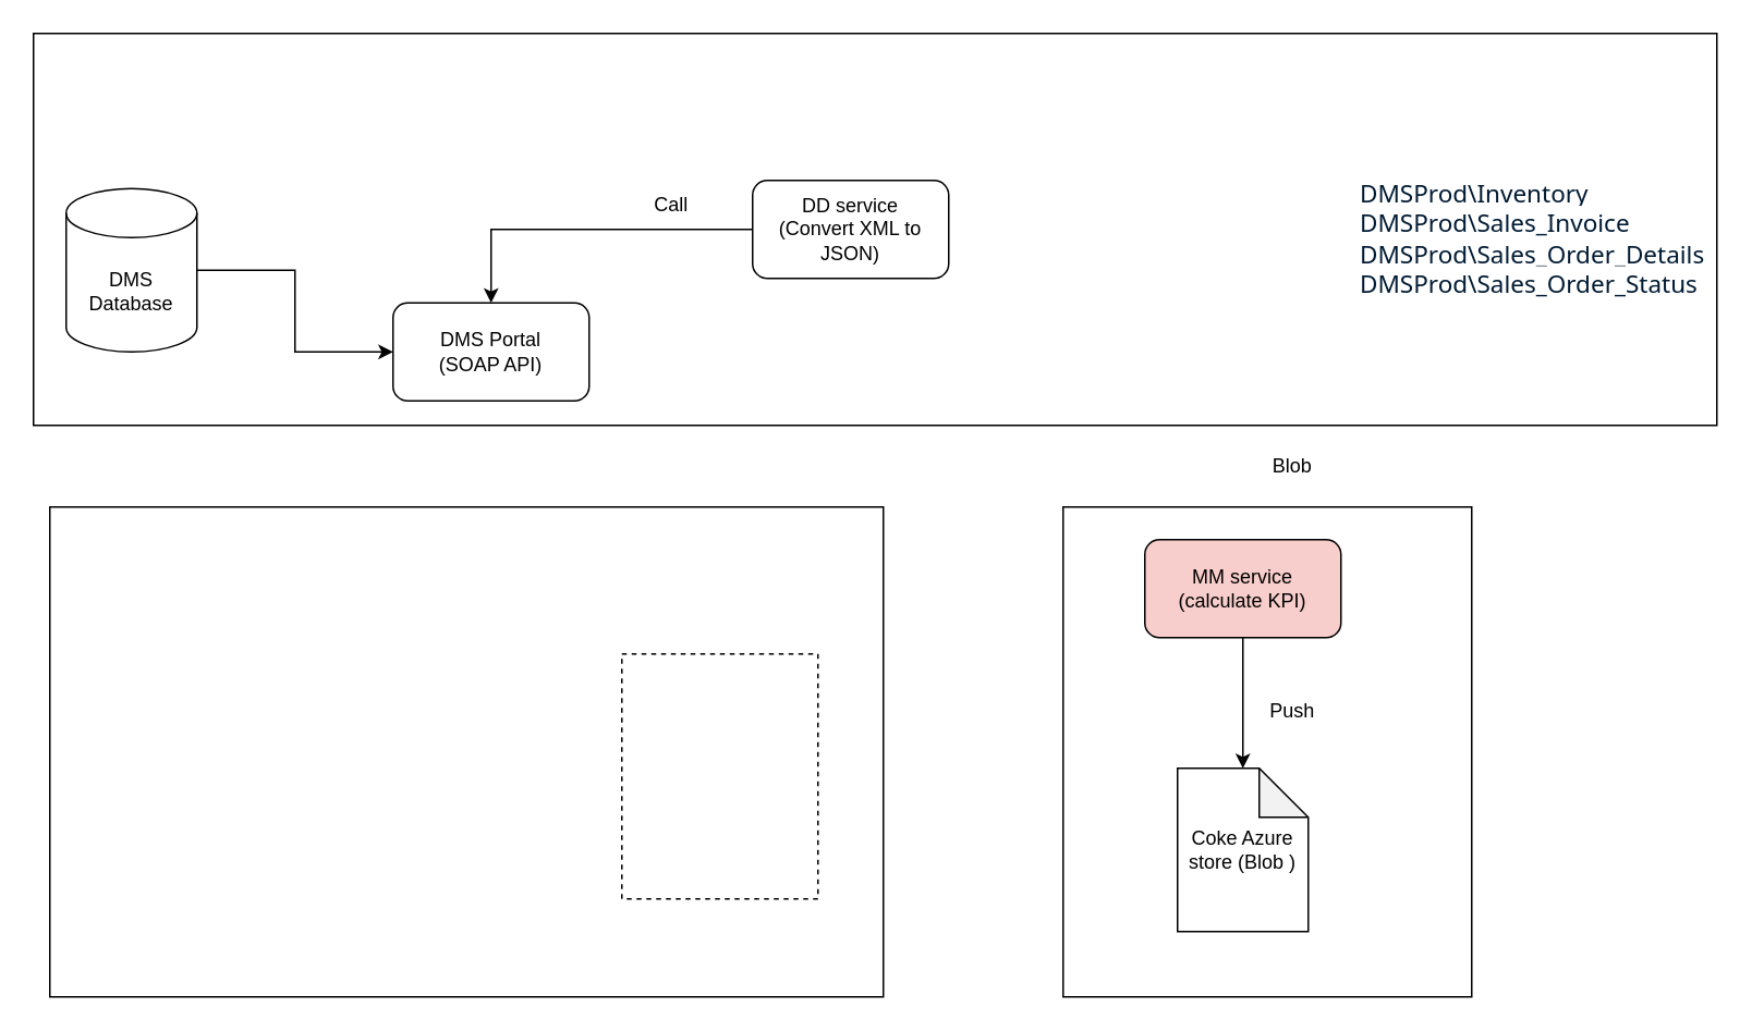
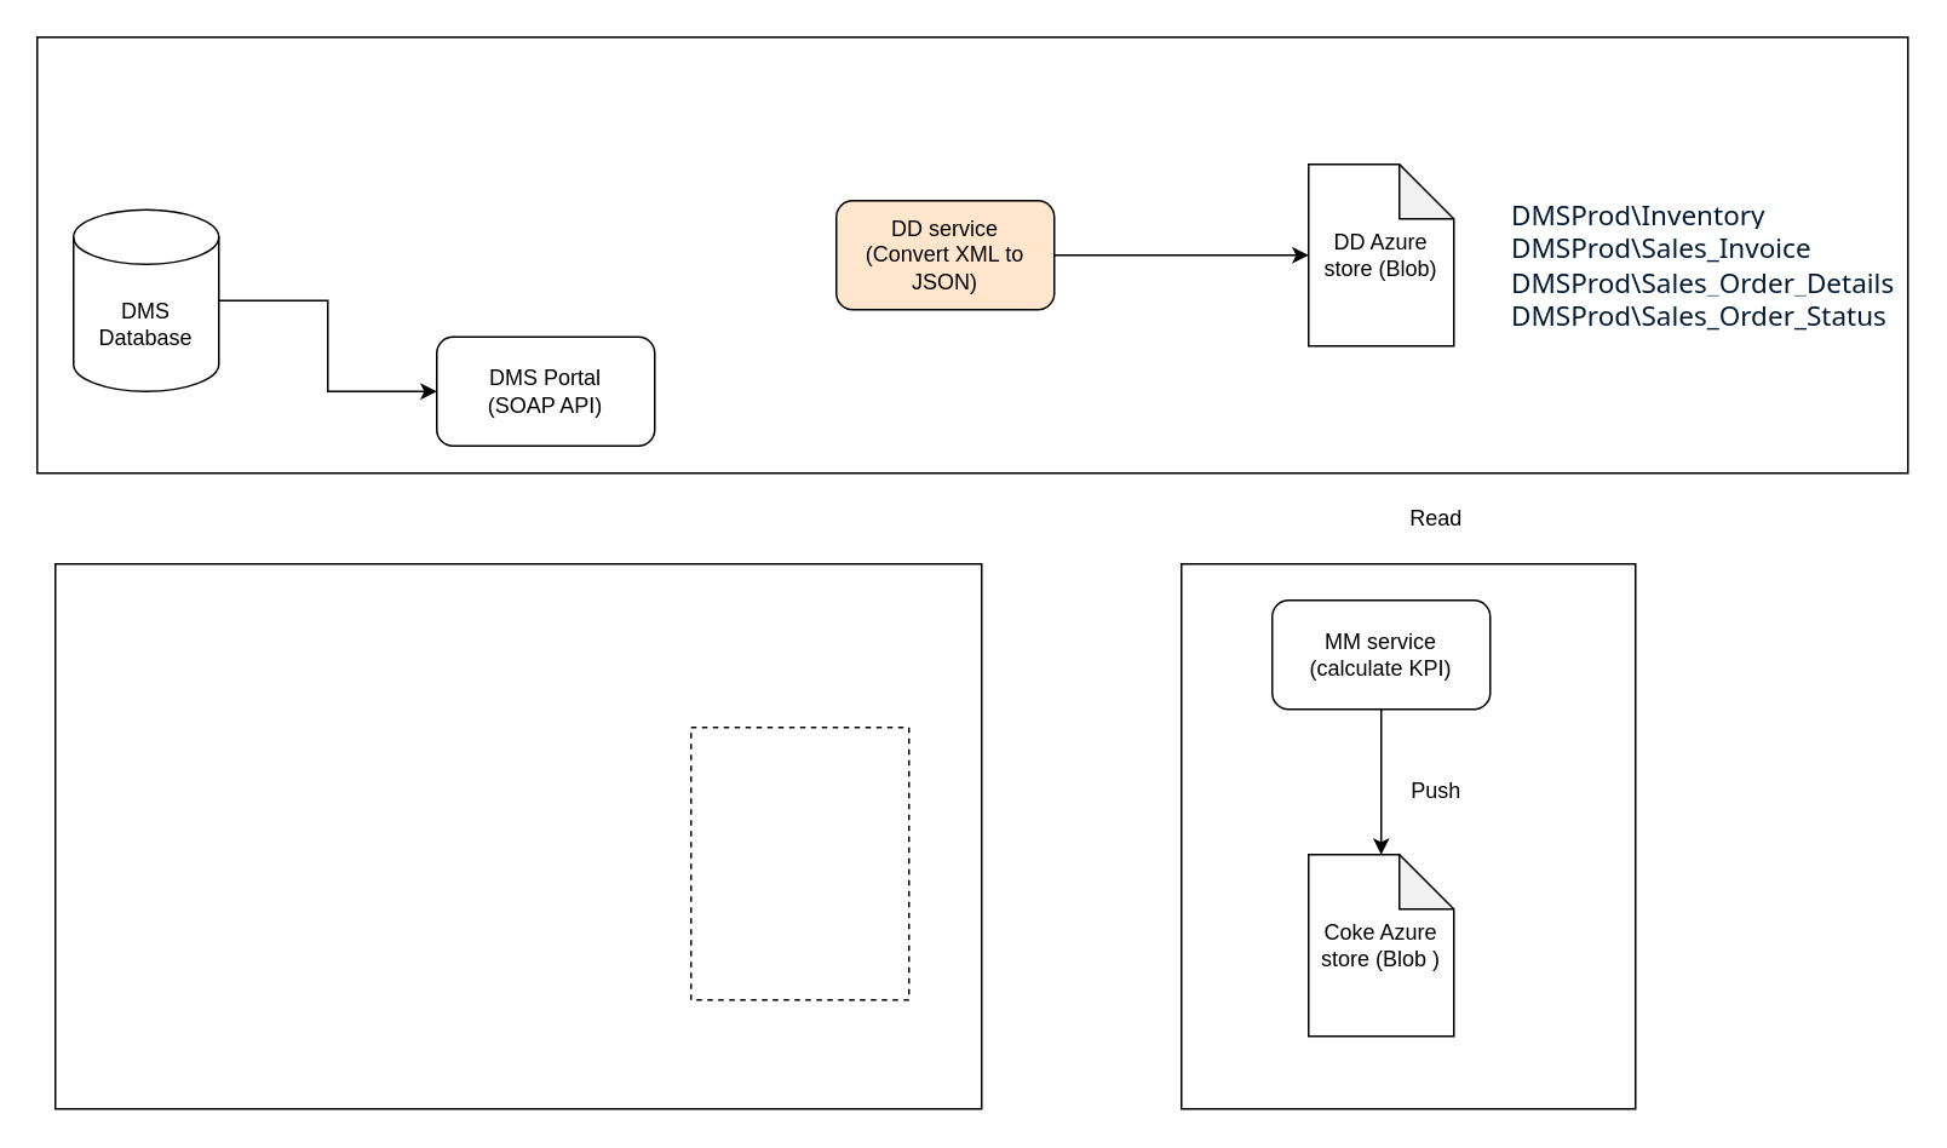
  <mxCell id="0" />
  <mxCell id="1" parent="0" />
  <mxCell id="2" value="" style="rounded=0;whiteSpace=wrap;html=1;" vertex="1" parent="1"><mxGeometry x="650" y="310" width="250" height="300" as="geometry" /></mxCell>
  <mxCell id="3" value="" style="rounded=0;whiteSpace=wrap;html=1;" vertex="1" parent="1"><mxGeometry x="20" y="20" width="1030" height="240" as="geometry" /></mxCell>
  <mxCell id="4" value="DMS Portal&lt;br&gt;(SOAP API)" style="rounded=1;whiteSpace=wrap;html=1;" vertex="1" parent="1"><mxGeometry x="240" y="185" width="120" height="60" as="geometry" /></mxCell>
  <mxCell id="5" style="edgeStyle=orthogonalEdgeStyle;rounded=0;orthogonalLoop=1;jettySize=auto;html=1;entryX=0;entryY=0.5;entryDx=0;entryDy=0;" edge="1" parent="1" source="6" target="4"><mxGeometry relative="1" as="geometry" /></mxCell>
  <mxCell id="6" value="DMS Database" style="shape=cylinder3;whiteSpace=wrap;html=1;boundedLbl=1;backgroundOutline=1;size=15;" vertex="1" parent="1"><mxGeometry x="40" y="115" width="80" height="100" as="geometry" /></mxCell>
- <mxCell id="7" style="edgeStyle=orthogonalEdgeStyle;rounded=0;orthogonalLoop=1;jettySize=auto;html=1;" edge="1" parent="1" source="9" target="4"><mxGeometry relative="1" as="geometry" /></mxCell>
- <mxCell id="9" value="DD service&lt;br&gt;(Convert XML to JSON)" style="rounded=1;whiteSpace=wrap;html=1;" vertex="1" parent="1"><mxGeometry x="460" y="110" width="120" height="60" as="geometry" /></mxCell>
+ <mxCell id="8" style="edgeStyle=orthogonalEdgeStyle;rounded=0;orthogonalLoop=1;jettySize=auto;html=1;entryX=0;entryY=0.5;entryDx=0;entryDy=0;entryPerimeter=0;" edge="1" parent="1" source="9" target="10"><mxGeometry relative="1" as="geometry" /></mxCell>
+ <mxCell id="9" value="DD service&lt;br&gt;(Convert XML to JSON)" style="rounded=1;whiteSpace=wrap;html=1;fillColor=#ffe6cc;" vertex="1" parent="1"><mxGeometry x="460" y="110" width="120" height="60" as="geometry" /></mxCell>
+ <mxCell id="10" value="DD Azure store (Blob)" style="shape=note;whiteSpace=wrap;html=1;backgroundOutline=1;darkOpacity=0.05;" vertex="1" parent="1"><mxGeometry x="720" y="90" width="80" height="100" as="geometry" /></mxCell>
  <mxCell id="11" value="Coke Azure store (Blob )" style="shape=note;whiteSpace=wrap;html=1;backgroundOutline=1;darkOpacity=0.05;" vertex="1" parent="1"><mxGeometry x="720" y="470" width="80" height="100" as="geometry" /></mxCell>
- <mxCell id="12" value="Call" style="text;html=1;align=center;verticalAlign=middle;resizable=0;points=[];autosize=1;strokeColor=none;fillColor=none;" vertex="1" parent="1"><mxGeometry x="390" y="110" width="40" height="30" as="geometry" /></mxCell>
  <mxCell id="13" style="edgeStyle=orthogonalEdgeStyle;rounded=0;orthogonalLoop=1;jettySize=auto;html=1;" edge="1" parent="1" source="14"><mxGeometry relative="1" as="geometry"><mxPoint x="760" y="470" as="targetPoint" /></mxGeometry></mxCell>
- <mxCell id="14" value="MM service&lt;br&gt;(calculate KPI)" style="rounded=1;whiteSpace=wrap;html=1;fillColor=#f8cecc;" vertex="1" parent="1"><mxGeometry x="700" y="330" width="120" height="60" as="geometry" /></mxCell>
+ <mxCell id="14" value="MM service&lt;br&gt;(calculate KPI)" style="rounded=1;whiteSpace=wrap;html=1;" vertex="1" parent="1"><mxGeometry x="700" y="330" width="120" height="60" as="geometry" /></mxCell>
  <mxCell id="15" value="&lt;span style=&quot;color: rgb(0, 26, 51); font-family: SegoeuiPc, &amp;quot;Segoe UI&amp;quot;, &amp;quot;San Francisco&amp;quot;, &amp;quot;Helvetica Neue&amp;quot;, Helvetica, &amp;quot;Lucida Grande&amp;quot;, Roboto, Ubuntu, Tahoma, &amp;quot;Microsoft Sans Serif&amp;quot;, Arial, sans-serif; font-size: 15px; background-color: rgb(255, 255, 255);&quot;&gt;DMSProd\Inventory&lt;br&gt;DMSProd\Sales_Invoice&lt;br&gt;DMSProd\Sales_Order_Details&lt;br&gt;DMSProd\Sales_Order_Status&lt;/span&gt;" style="text;html=1;align=left;verticalAlign=middle;resizable=0;points=[];autosize=1;strokeColor=none;fillColor=none;" vertex="1" parent="1"><mxGeometry x="830" y="100" width="220" height="90" as="geometry" /></mxCell>
- <mxCell id="16" value="Blob" style="text;html=1;align=center;verticalAlign=middle;resizable=0;points=[];autosize=1;strokeColor=none;fillColor=none;" vertex="1" parent="1"><mxGeometry x="765" y="270" width="50" height="30" as="geometry" /></mxCell>
+ <mxCell id="16" value="Read" style="text;html=1;align=center;verticalAlign=middle;resizable=0;points=[];autosize=1;strokeColor=none;fillColor=none;" vertex="1" parent="1"><mxGeometry x="765" y="270" width="50" height="30" as="geometry" /></mxCell>
  <mxCell id="17" value="Push" style="text;html=1;align=center;verticalAlign=middle;resizable=0;points=[];autosize=1;strokeColor=none;fillColor=none;" vertex="1" parent="1"><mxGeometry x="765" y="420" width="50" height="30" as="geometry" /></mxCell>
  <mxCell id="18" value="" style="rounded=0;whiteSpace=wrap;html=1;" vertex="1" parent="1"><mxGeometry x="30" y="310" width="510" height="300" as="geometry" /></mxCell>
  <mxCell id="19" value="" style="rounded=0;whiteSpace=wrap;html=1;dashed=1;" vertex="1" parent="1"><mxGeometry x="380" y="400" width="120" height="150" as="geometry" /></mxCell>
